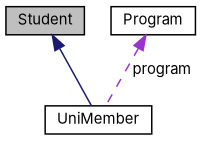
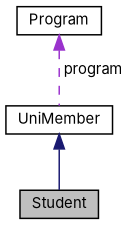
  digraph {
    fontname=Inter
    node [color=black fillcolor=white fontname=Inter fontsize=10 shape=record style=filled]
    edge [dir=back fontname=Inter fontsize=10 labelfontname=Helvetica labelfontsize=10]
    n1 [fillcolor=grey75 fontcolor=black height=0.2 label=Student width=0.4]
    n2 [height=0.2 label=UniMember width=0.4]
    n3 [height=0.2 label=Program width=0.4]
-   n1 -> n2 [color=midnightblue style=solid]
+   n2 -> n1 [color=midnightblue style=solid]
    n3 -> n2 [color=darkorchid3 label=" program" style=dashed]
  }
